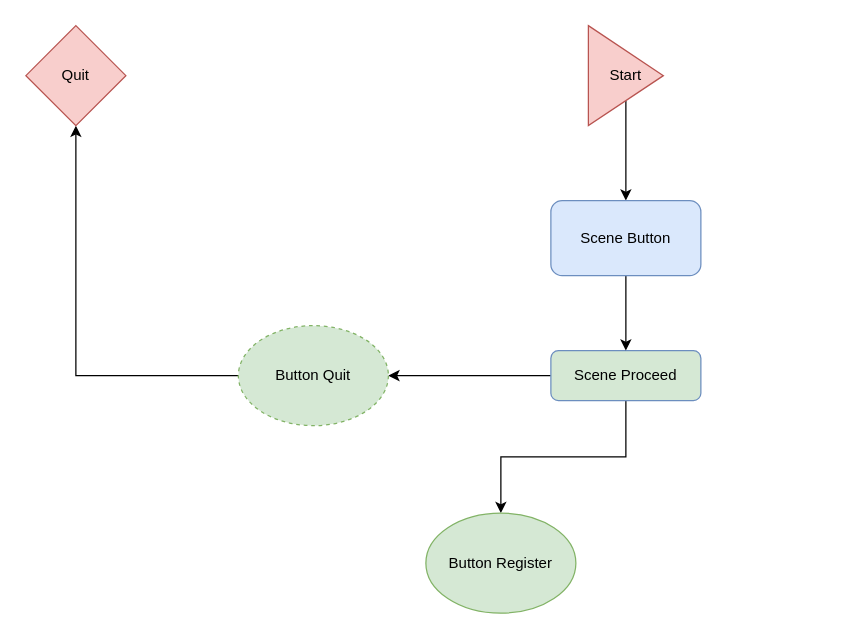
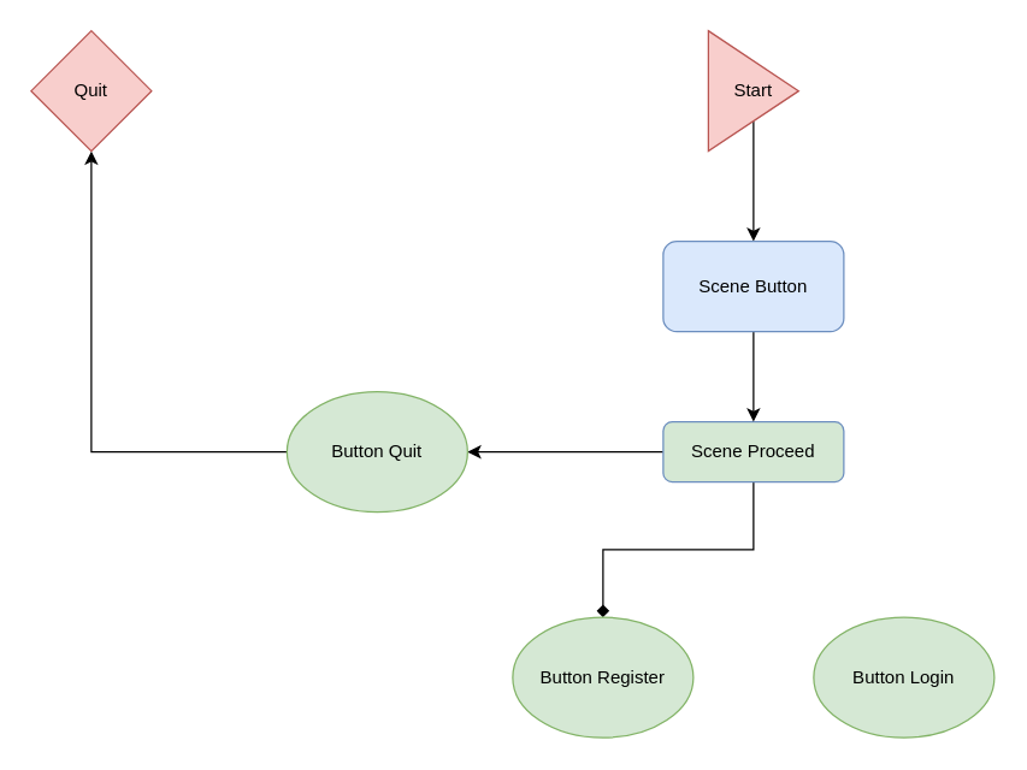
  <mxCell id="0" />
  <mxCell id="1" parent="0" />
  <mxCell id="2" style="edgeStyle=orthogonalEdgeStyle;rounded=0;orthogonalLoop=1;jettySize=auto;html=1;" edge="1" parent="1" source="4" target="8"><mxGeometry relative="1" as="geometry" /></mxCell>
- <mxCell id="3" style="edgeStyle=orthogonalEdgeStyle;rounded=0;orthogonalLoop=1;jettySize=auto;html=1;exitX=0.5;exitY=1;exitDx=0;exitDy=0;" edge="1" parent="1" source="4" target="5"><mxGeometry relative="1" as="geometry" /></mxCell>
+ <mxCell id="3" style="edgeStyle=orthogonalEdgeStyle;rounded=0;orthogonalLoop=1;jettySize=auto;html=1;exitX=0.5;exitY=1;exitDx=0;exitDy=0;endArrow=diamond;" edge="1" parent="1" source="4" target="5"><mxGeometry relative="1" as="geometry" /></mxCell>
  <mxCell id="4" value="Scene Proceed" style="rounded=1;whiteSpace=wrap;html=1;fontSize=12;glass=0;strokeWidth=1;shadow=0;fillColor=#d5e8d4;strokeColor=#6c8ebf;" parent="1" vertex="1"><mxGeometry x="440" y="280" width="120" height="40" as="geometry" /></mxCell>
  <mxCell id="5" value="Button Register" style="ellipse;whiteSpace=wrap;html=1;fillColor=#d5e8d4;strokeColor=#82b366;" vertex="1" parent="1"><mxGeometry x="340" y="410" width="120" height="80" as="geometry" /></mxCell>
+ <mxCell id="6" value="Button Login" style="ellipse;whiteSpace=wrap;html=1;fillColor=#d5e8d4;strokeColor=#82b366;" vertex="1" parent="1"><mxGeometry x="540" y="410" width="120" height="80" as="geometry" /></mxCell>
  <mxCell id="7" style="edgeStyle=orthogonalEdgeStyle;rounded=0;orthogonalLoop=1;jettySize=auto;html=1;" edge="1" parent="1" source="8" target="9"><mxGeometry relative="1" as="geometry" /></mxCell>
- <mxCell id="8" value="Button Quit" style="ellipse;whiteSpace=wrap;html=1;fillColor=#d5e8d4;strokeColor=#82b366;dashed=1;" vertex="1" parent="1"><mxGeometry x="190" y="260" width="120" height="80" as="geometry" /></mxCell>
+ <mxCell id="8" value="Button Quit" style="ellipse;whiteSpace=wrap;html=1;fillColor=#d5e8d4;strokeColor=#82b366;" vertex="1" parent="1"><mxGeometry x="190" y="260" width="120" height="80" as="geometry" /></mxCell>
  <mxCell id="9" value="Quit" style="rhombus;whiteSpace=wrap;html=1;fillColor=#f8cecc;strokeColor=#b85450;" vertex="1" parent="1"><mxGeometry width="80" height="80" as="geometry" x="20" y="20" /></mxCell>
  <mxCell id="10" value="" style="edgeStyle=orthogonalEdgeStyle;rounded=0;orthogonalLoop=1;jettySize=auto;html=1;" edge="1" parent="1" source="11" target="13"><mxGeometry relative="1" as="geometry" /></mxCell>
  <mxCell id="11" value="Start" style="triangle;whiteSpace=wrap;html=1;fillColor=#f8cecc;strokeColor=#b85450;" vertex="1" parent="1"><mxGeometry x="470" width="60" height="80" as="geometry" y="20" /></mxCell>
  <mxCell id="12" value="" style="edgeStyle=orthogonalEdgeStyle;rounded=0;orthogonalLoop=1;jettySize=auto;html=1;" edge="1" parent="1" source="13" target="4"><mxGeometry relative="1" as="geometry" /></mxCell>
  <mxCell id="13" value="Scene Button" style="rounded=1;whiteSpace=wrap;html=1;fillColor=#dae8fc;strokeColor=#6c8ebf;" vertex="1" parent="1"><mxGeometry x="440" y="160" width="120" height="60" as="geometry" /></mxCell>
